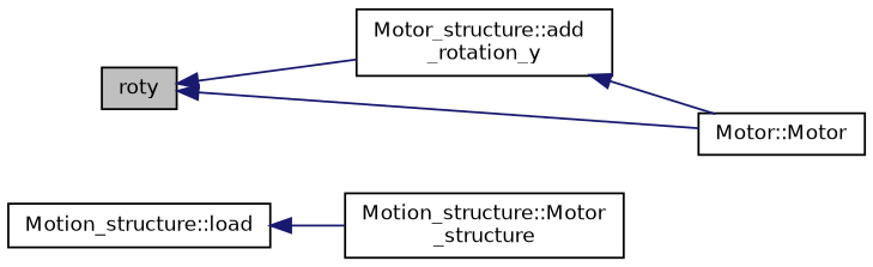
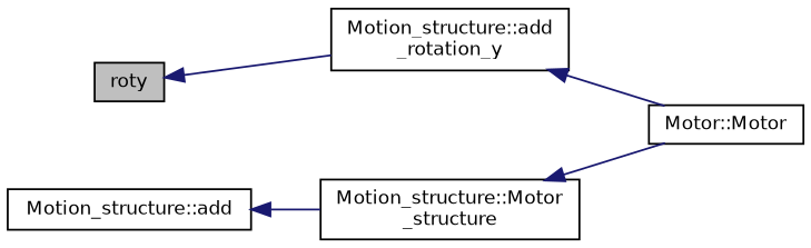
  digraph {
    rankdir=LR
    node [color=black fillcolor=white fontname=Helvetica fontsize=10 shape=record style=filled]
    edge [color=midnightblue dir=back fontname=Helvetica fontsize=10 labelfontname=Helvetica labelfontsize=10 style=solid]
    n1 [fillcolor=grey75 fontcolor=black height=0.2 label=roty width=0.4]
-   n2 [height=0.2 label="Motor_structure::add\l_rotation_y" width=0.4]
+   n2 [height=0.2 label="Motion_structure::add\l_rotation_y" width=0.4]
    n3 [height=0.2 label="Motor::Motor" width=0.4]
-   n4 [height=0.2 label="Motion_structure::load" width=0.4]
+   n4 [height=0.2 label="Motion_structure::add" width=0.4]
    n5 [height=0.2 label="Motion_structure::Motor\l_structure" width=0.4]
    n1 -> n2
-   n1 -> n3
+   n5 -> n3
    n2 -> n3
    n4 -> n5
  }
